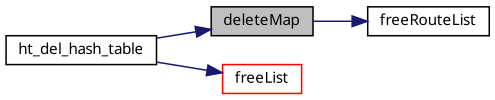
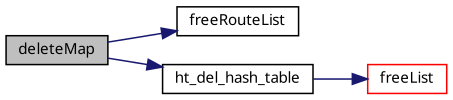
  digraph {
    rankdir=LR
    node [color=black fillcolor=white fontname=Verdana fontsize=10 shape=record style=filled]
    edge [color=midnightblue fontname=Verdana fontsize=10 labelfontname=Verdana labelfontsize=10 style=solid]
    n1 [fillcolor=grey75 fontcolor=black height=0.2 label=deleteMap width=0.4]
    n2 [height=0.2 label=freeRouteList width=0.4]
    n3 [height=0.2 label=ht_del_hash_table width=0.4]
    n4 [color=red height=0.2 label=freeList width=0.4]
    n1 -> n2
-   n3 -> n1
+   n1 -> n3
    n3 -> n4
  }
